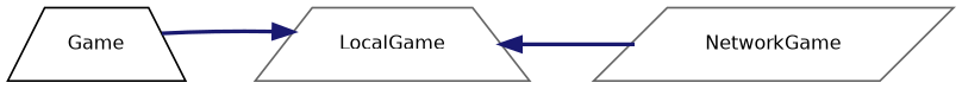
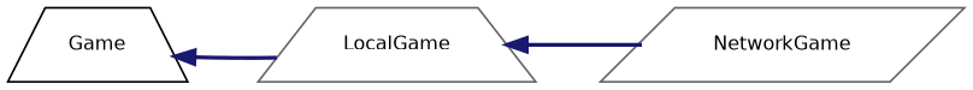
  digraph {
    rankdir=LR
    node [color=gray40 fillcolor=white fontname=Helvetica fontsize=10 shape=trapezium style=filled]
    edge [color=midnightblue dir=back fontname=Helvetica fontsize=10 labelfontname=Helvetica labelfontsize=10 style=bold]
    n1 [color=black height=0.2 label=Game width=0.4]
    n2 [height=0.2 label=LocalGame width=0.4]
    n3 [height=0.2 label=NetworkGame shape=parallelogram width=0.4]
-   n2 -> n1
+   n1 -> n2
    n2 -> n3
  }
